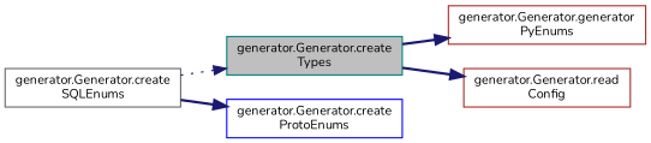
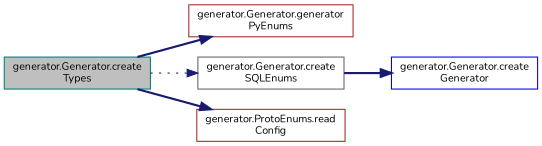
  digraph {
    fontname=Nunito
    rankdir=LR
    node [color=brown fillcolor=white fontname=Nunito fontsize=10 shape=record style=filled]
    edge [color=midnightblue fontname=Nunito fontsize=10 labelfontname=Helvetica labelfontsize=10 style=bold]
    n1 [color=teal fillcolor=grey75 fontcolor=black height=0.2 label="generator.Generator.create\lTypes" width=0.4]
    n2 [height=0.2 label="generator.Generator.generator\lPyEnums" width=0.4]
    n3 [color=gray40 height=0.2 label="generator.Generator.create\lSQLEnums" width=0.4]
-   n4 [height=0.2 label="generator.Generator.read\lConfig" width=0.4]
-   n5 [color=blue height=0.2 label="generator.Generator.create\lProtoEnums" width=0.4]
+   n4 [height=0.2 label="generator.ProtoEnums.read\lConfig" width=0.4]
+   n5 [color=blue height=0.2 label="generator.Generator.create\lGenerator" width=0.4]
    n1 -> n2
-   n3 -> n1 [style=dotted]
+   n1 -> n3 [style=dotted]
    n1 -> n4
    n3 -> n5
  }
